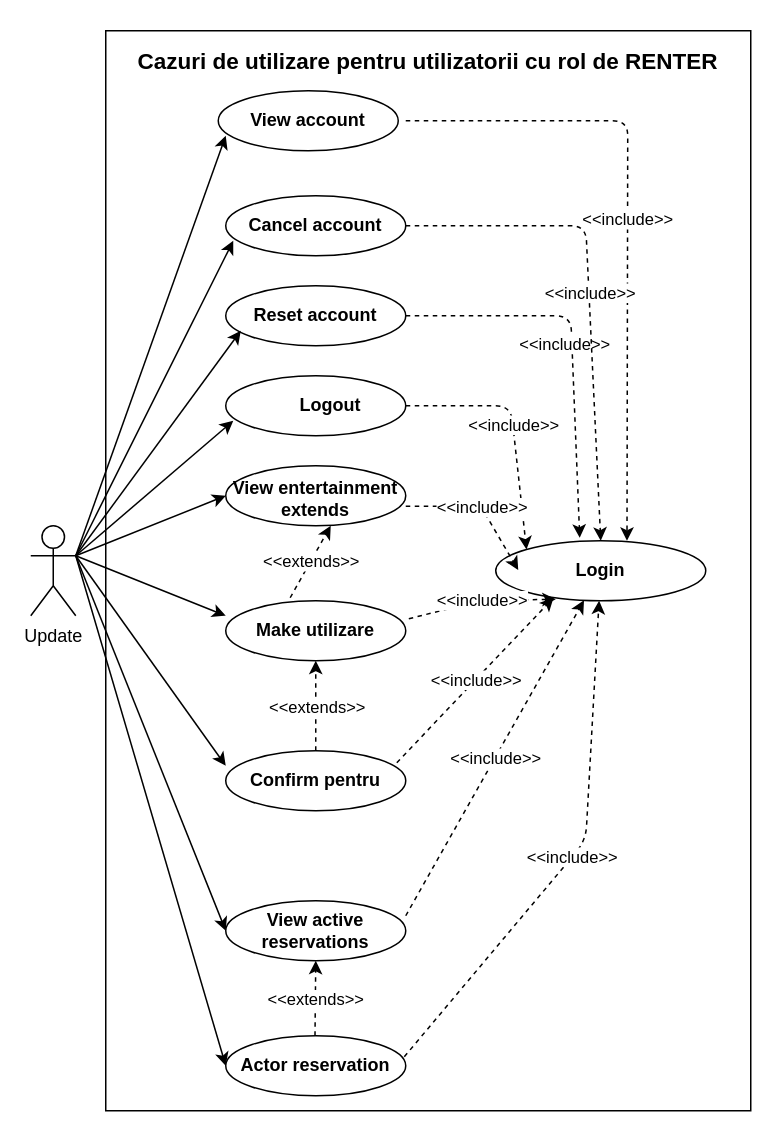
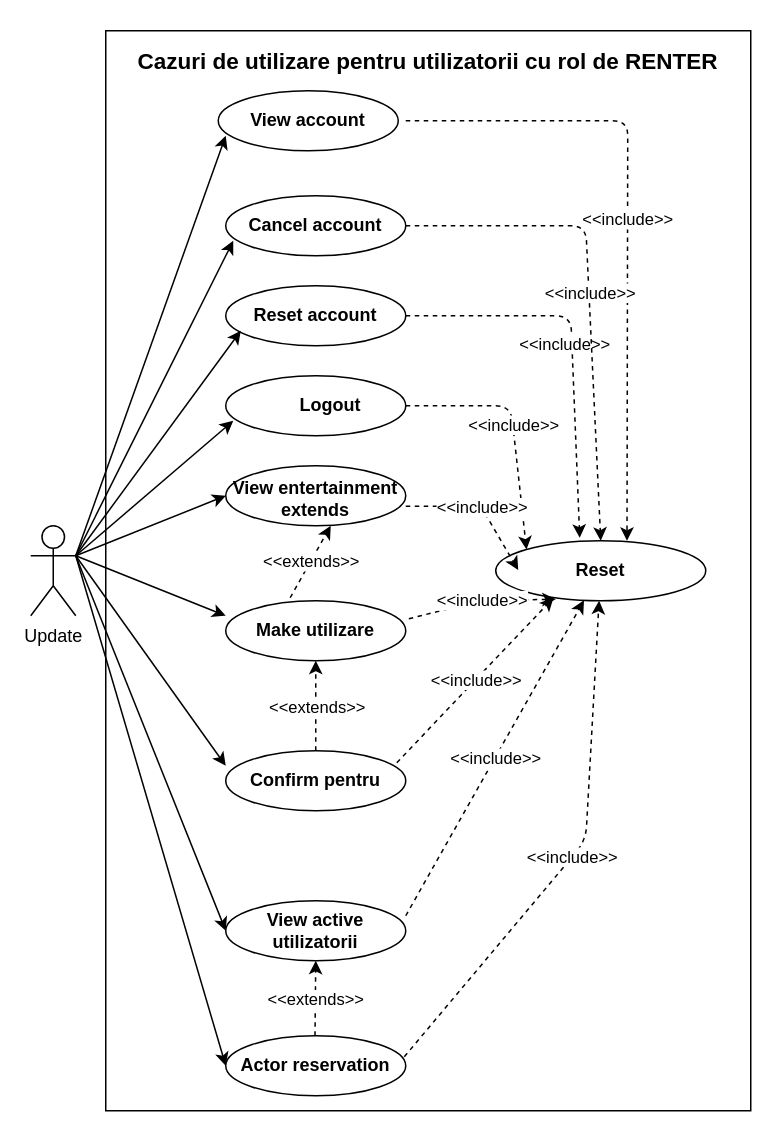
  <mxCell id="0" />
  <mxCell id="1" parent="0" />
  <mxCell id="2" value="" style="rounded=0;whiteSpace=wrap;html=1;" parent="1" vertex="1"><mxGeometry x="70" y="20" width="430" height="720" as="geometry" /></mxCell>
  <mxCell id="3" value="" style="ellipse;whiteSpace=wrap;html=1;" parent="1" vertex="1"><mxGeometry x="150" y="500" width="120" height="40" as="geometry" /></mxCell>
  <mxCell id="4" value="Update" style="shape=umlActor;verticalLabelPosition=bottom;verticalAlign=top;html=1;outlineConnect=0;" parent="1" vertex="1"><mxGeometry x="20" y="350" width="30" height="60" as="geometry" /></mxCell>
  <mxCell id="5" value="" style="ellipse;whiteSpace=wrap;html=1;" parent="1" vertex="1"><mxGeometry x="150" y="190" width="120" height="40" as="geometry" /></mxCell>
  <mxCell id="6" value="" style="ellipse;whiteSpace=wrap;html=1;" parent="1" vertex="1"><mxGeometry x="150" y="400" width="120" height="40" as="geometry" /></mxCell>
  <mxCell id="7" value="" style="ellipse;whiteSpace=wrap;html=1;" parent="1" vertex="1"><mxGeometry x="150" y="130" width="120" height="40" as="geometry" /></mxCell>
  <mxCell id="8" value="" style="ellipse;whiteSpace=wrap;html=1;" parent="1" vertex="1"><mxGeometry x="150" y="250" width="120" height="40" as="geometry" /></mxCell>
  <mxCell id="9" value="" style="ellipse;whiteSpace=wrap;html=1;" parent="1" vertex="1"><mxGeometry x="150" y="310" width="120" height="40" as="geometry" /></mxCell>
  <mxCell id="10" value="" style="ellipse;whiteSpace=wrap;html=1;" parent="1" vertex="1"><mxGeometry x="330" y="360" width="140" height="40" as="geometry" /></mxCell>
  <mxCell id="11" value="Cancel account" style="text;html=1;strokeColor=none;fillColor=none;align=center;verticalAlign=middle;whiteSpace=wrap;rounded=0;fontStyle=1" parent="1" vertex="1"><mxGeometry x="160" y="140" width="100" height="20" as="geometry" /></mxCell>
  <mxCell id="12" value="Reset account" style="text;html=1;strokeColor=none;fillColor=none;align=center;verticalAlign=middle;whiteSpace=wrap;rounded=0;fontStyle=1" parent="1" vertex="1"><mxGeometry x="160" y="200" width="100" height="20" as="geometry" /></mxCell>
  <mxCell id="13" value="Logout" style="text;html=1;strokeColor=none;fillColor=none;align=center;verticalAlign=middle;whiteSpace=wrap;rounded=0;fontStyle=1" parent="1" vertex="1"><mxGeometry x="200" y="260" width="40" height="20" as="geometry" /></mxCell>
  <mxCell id="14" value="View entertainment extends" style="text;html=1;strokeColor=none;fillColor=none;align=center;verticalAlign=middle;whiteSpace=wrap;rounded=0;fontStyle=1" parent="1" vertex="1"><mxGeometry x="150" y="322" width="120" height="20" as="geometry" /></mxCell>
  <mxCell id="15" value="Make utilizare" style="text;html=1;strokeColor=none;fillColor=none;align=center;verticalAlign=middle;whiteSpace=wrap;rounded=0;fontStyle=1" parent="1" vertex="1"><mxGeometry x="160" y="410" width="100" height="20" as="geometry" /></mxCell>
  <mxCell id="16" value="Confirm pentru" style="text;html=1;strokeColor=none;fillColor=none;align=center;verticalAlign=middle;whiteSpace=wrap;rounded=0;fontStyle=1" parent="1" vertex="1"><mxGeometry x="140" y="510" width="140" height="20" as="geometry" /></mxCell>
  <mxCell id="17" value="" style="ellipse;whiteSpace=wrap;html=1;" parent="1" vertex="1"><mxGeometry x="150" y="600" width="120" height="40" as="geometry" /></mxCell>
- <mxCell id="18" value="View active reservations" style="text;html=1;strokeColor=none;fillColor=none;align=center;verticalAlign=middle;whiteSpace=wrap;rounded=0;fontStyle=1" parent="1" vertex="1"><mxGeometry x="150" y="610" width="120" height="20" as="geometry" /></mxCell>
+ <mxCell id="18" value="View active utilizatorii" style="text;html=1;strokeColor=none;fillColor=none;align=center;verticalAlign=middle;whiteSpace=wrap;rounded=0;fontStyle=1" parent="1" vertex="1"><mxGeometry x="150" y="610" width="120" height="20" as="geometry" /></mxCell>
  <mxCell id="19" value="" style="ellipse;whiteSpace=wrap;html=1;" parent="1" vertex="1"><mxGeometry x="150" y="690" width="120" height="40" as="geometry" /></mxCell>
  <mxCell id="20" value="Actor reservation" style="text;html=1;strokeColor=none;fillColor=none;align=center;verticalAlign=middle;whiteSpace=wrap;rounded=0;fontStyle=1" parent="1" vertex="1"><mxGeometry x="155" y="700" width="110" height="20" as="geometry" /></mxCell>
- <mxCell id="21" value="Login" style="text;html=1;strokeColor=none;fillColor=none;align=center;verticalAlign=middle;whiteSpace=wrap;rounded=0;fontStyle=1" parent="1" vertex="1"><mxGeometry x="380" y="370" width="40" height="20" as="geometry" /></mxCell>
+ <mxCell id="21" value="Reset" style="text;html=1;strokeColor=none;fillColor=none;align=center;verticalAlign=middle;whiteSpace=wrap;rounded=0;fontStyle=1" parent="1" vertex="1"><mxGeometry x="380" y="370" width="40" height="20" as="geometry" /></mxCell>
  <mxCell id="22" value="" style="endArrow=classic;html=1;exitX=1;exitY=0.333;exitDx=0;exitDy=0;exitPerimeter=0;" parent="1" source="4" edge="1"><mxGeometry width="50" height="50" relative="1" as="geometry"><mxPoint x="105" y="210" as="sourcePoint" /><mxPoint x="155" y="160" as="targetPoint" /></mxGeometry></mxCell>
  <mxCell id="23" value="" style="endArrow=classic;html=1;" parent="1" edge="1"><mxGeometry width="50" height="50" relative="1" as="geometry"><mxPoint x="50" y="370" as="sourcePoint" /><mxPoint x="160" y="220" as="targetPoint" /></mxGeometry></mxCell>
  <mxCell id="24" value="" style="endArrow=classic;html=1;" parent="1" edge="1"><mxGeometry width="50" height="50" relative="1" as="geometry"><mxPoint x="50" y="370" as="sourcePoint" /><mxPoint x="155" y="280" as="targetPoint" /></mxGeometry></mxCell>
  <mxCell id="25" value="" style="endArrow=classic;html=1;" parent="1" edge="1"><mxGeometry width="50" height="50" relative="1" as="geometry"><mxPoint x="50" y="370" as="sourcePoint" /><mxPoint x="150" y="330" as="targetPoint" /></mxGeometry></mxCell>
  <mxCell id="26" value="" style="endArrow=classic;html=1;" parent="1" edge="1"><mxGeometry width="50" height="50" relative="1" as="geometry"><mxPoint x="50" y="370" as="sourcePoint" /><mxPoint x="150" y="410" as="targetPoint" /></mxGeometry></mxCell>
  <mxCell id="27" value="" style="endArrow=classic;html=1;exitX=1;exitY=0.333;exitDx=0;exitDy=0;exitPerimeter=0;" parent="1" source="4" edge="1"><mxGeometry width="50" height="50" relative="1" as="geometry"><mxPoint x="100" y="560" as="sourcePoint" /><mxPoint x="150" y="510" as="targetPoint" /></mxGeometry></mxCell>
  <mxCell id="28" value="" style="endArrow=classic;html=1;" parent="1" edge="1"><mxGeometry width="50" height="50" relative="1" as="geometry"><mxPoint x="50" y="370" as="sourcePoint" /><mxPoint x="150" y="620" as="targetPoint" /></mxGeometry></mxCell>
  <mxCell id="29" value="" style="endArrow=classic;html=1;" parent="1" edge="1"><mxGeometry width="50" height="50" relative="1" as="geometry"><mxPoint x="50" y="370" as="sourcePoint" /><mxPoint x="150" y="710" as="targetPoint" /></mxGeometry></mxCell>
  <mxCell id="30" value="" style="endArrow=classic;html=1;dashed=1;entryX=0.625;entryY=0;entryDx=0;entryDy=0;entryPerimeter=0;" parent="1" target="10" edge="1"><mxGeometry relative="1" as="geometry"><mxPoint x="270" y="80" as="sourcePoint" /><mxPoint x="385" y="149.5" as="targetPoint" /><Array as="points"><mxPoint x="418" y="80" /></Array></mxGeometry></mxCell>
  <mxCell id="31" value="&amp;lt;&amp;lt;include&amp;gt;&amp;gt;" style="edgeLabel;resizable=0;html=1;align=center;verticalAlign=middle;" parent="30" connectable="0" vertex="1"><mxGeometry relative="1" as="geometry" /></mxCell>
  <mxCell id="32" value="" style="endArrow=classic;html=1;dashed=1;entryX=0.4;entryY=-0.05;entryDx=0;entryDy=0;entryPerimeter=0;exitX=1;exitY=0.5;exitDx=0;exitDy=0;" parent="1" source="5" target="10" edge="1"><mxGeometry relative="1" as="geometry"><mxPoint x="260" y="279" as="sourcePoint" /><mxPoint x="360" y="279" as="targetPoint" /><Array as="points"><mxPoint x="380" y="210" /></Array></mxGeometry></mxCell>
  <mxCell id="33" value="&amp;lt;&amp;lt;include&amp;gt;&amp;gt;" style="edgeLabel;resizable=0;html=1;align=center;verticalAlign=middle;" parent="32" connectable="0" vertex="1"><mxGeometry relative="1" as="geometry"><mxPoint x="-5" as="offset" /></mxGeometry></mxCell>
  <mxCell id="34" value="" style="endArrow=classic;html=1;dashed=1;entryX=0;entryY=0;entryDx=0;entryDy=0;exitX=1;exitY=0.5;exitDx=0;exitDy=0;" parent="1" source="8" target="10" edge="1"><mxGeometry relative="1" as="geometry"><mxPoint x="265" y="290" as="sourcePoint" /><mxPoint x="365" y="290" as="targetPoint" /><Array as="points"><mxPoint x="340" y="270" /></Array></mxGeometry></mxCell>
  <mxCell id="35" value="&amp;lt;&amp;lt;include&amp;gt;&amp;gt;" style="edgeLabel;resizable=0;html=1;align=center;verticalAlign=middle;" parent="34" connectable="0" vertex="1"><mxGeometry relative="1" as="geometry" /></mxCell>
  <mxCell id="36" value="" style="endArrow=classic;html=1;dashed=1;exitX=1;exitY=0.75;exitDx=0;exitDy=0;" parent="1" source="14" edge="1"><mxGeometry relative="1" as="geometry"><mxPoint x="245" y="379.5" as="sourcePoint" /><mxPoint x="345" y="379.5" as="targetPoint" /><Array as="points"><mxPoint x="320" y="337" /></Array></mxGeometry></mxCell>
  <mxCell id="37" value="&amp;lt;&amp;lt;include&amp;gt;&amp;gt;" style="edgeLabel;resizable=0;html=1;align=center;verticalAlign=middle;" parent="36" connectable="0" vertex="1"><mxGeometry relative="1" as="geometry" /></mxCell>
  <mxCell id="38" value="" style="endArrow=classic;html=1;dashed=1;exitX=1.017;exitY=0.3;exitDx=0;exitDy=0;exitPerimeter=0;" parent="1" source="6" edge="1"><mxGeometry relative="1" as="geometry"><mxPoint x="270" y="399" as="sourcePoint" /><mxPoint x="370" y="399" as="targetPoint" /><Array as="points"><mxPoint x="320" y="400" /></Array></mxGeometry></mxCell>
  <mxCell id="39" value="&amp;lt;&amp;lt;include&amp;gt;&amp;gt;" style="edgeLabel;resizable=0;html=1;align=center;verticalAlign=middle;" parent="38" connectable="0" vertex="1"><mxGeometry relative="1" as="geometry" /></mxCell>
  <mxCell id="40" value="" style="endArrow=classic;html=1;dashed=1;exitX=0.358;exitY=-0.05;exitDx=0;exitDy=0;exitPerimeter=0;" parent="1" source="6" edge="1"><mxGeometry relative="1" as="geometry"><mxPoint x="120" y="350" as="sourcePoint" /><mxPoint x="220" y="350" as="targetPoint" /><Array as="points" /></mxGeometry></mxCell>
  <mxCell id="41" value="&amp;lt;&amp;lt;extends&amp;gt;&amp;gt;" style="edgeLabel;resizable=0;html=1;align=center;verticalAlign=middle;" parent="40" connectable="0" vertex="1"><mxGeometry relative="1" as="geometry" /></mxCell>
  <mxCell id="42" value="" style="endArrow=classic;html=1;dashed=1;entryX=0.275;entryY=0.95;entryDx=0;entryDy=0;exitX=0.886;exitY=-0.1;exitDx=0;exitDy=0;exitPerimeter=0;entryPerimeter=0;" parent="1" source="16" target="10" edge="1"><mxGeometry relative="1" as="geometry"><mxPoint x="410" y="510" as="sourcePoint" /><mxPoint x="510" y="510" as="targetPoint" /><Array as="points" /></mxGeometry></mxCell>
  <mxCell id="43" value="&amp;lt;&amp;lt;include&amp;gt;&amp;gt;" style="edgeLabel;resizable=0;html=1;align=center;verticalAlign=middle;" parent="42" connectable="0" vertex="1"><mxGeometry relative="1" as="geometry" /></mxCell>
  <mxCell id="44" value="" style="endArrow=classic;html=1;dashed=1;entryX=0.5;entryY=1;entryDx=0;entryDy=0;exitX=0.5;exitY=0;exitDx=0;exitDy=0;" parent="1" source="3" target="6" edge="1"><mxGeometry relative="1" as="geometry"><mxPoint x="420" y="520" as="sourcePoint" /><mxPoint x="520" y="520" as="targetPoint" /><Array as="points" /></mxGeometry></mxCell>
  <mxCell id="45" value="&amp;lt;&amp;lt;extends&amp;gt;&amp;gt;" style="edgeLabel;resizable=0;html=1;align=center;verticalAlign=middle;" parent="44" connectable="0" vertex="1"><mxGeometry relative="1" as="geometry" /></mxCell>
  <mxCell id="46" value="" style="endArrow=classic;html=1;dashed=1;exitX=1;exitY=0;exitDx=0;exitDy=0;" parent="1" source="18" target="10" edge="1"><mxGeometry relative="1" as="geometry"><mxPoint x="430" y="530" as="sourcePoint" /><mxPoint x="530" y="530" as="targetPoint" /><Array as="points" /></mxGeometry></mxCell>
  <mxCell id="47" value="&amp;lt;&amp;lt;include&amp;gt;&amp;gt;" style="edgeLabel;resizable=0;html=1;align=center;verticalAlign=middle;" parent="46" connectable="0" vertex="1"><mxGeometry relative="1" as="geometry" /></mxCell>
  <mxCell id="48" value="" style="endArrow=classic;html=1;dashed=1;exitX=0.992;exitY=0.35;exitDx=0;exitDy=0;exitPerimeter=0;" parent="1" source="19" target="10" edge="1"><mxGeometry relative="1" as="geometry"><mxPoint x="440" y="540" as="sourcePoint" /><mxPoint x="540" y="540" as="targetPoint" /><Array as="points"><mxPoint x="390" y="560" /></Array></mxGeometry></mxCell>
  <mxCell id="49" value="&amp;lt;&amp;lt;include&amp;gt;&amp;gt;" style="edgeLabel;resizable=0;html=1;align=center;verticalAlign=middle;" parent="48" connectable="0" vertex="1"><mxGeometry relative="1" as="geometry" /></mxCell>
  <mxCell id="50" value="Cazuri de utilizare pentru utilizatorii cu rol de RENTER" style="text;html=1;strokeColor=none;fillColor=none;align=center;verticalAlign=middle;whiteSpace=wrap;rounded=0;fontSize=15;fontStyle=1" parent="1" vertex="1"><mxGeometry x="90" y="30" width="390" height="20" as="geometry" /></mxCell>
  <mxCell id="51" value="" style="endArrow=classic;html=1;dashed=1;exitX=0.5;exitY=0;exitDx=0;exitDy=0;" parent="1" edge="1"><mxGeometry relative="1" as="geometry"><mxPoint x="209.5" y="690" as="sourcePoint" /><mxPoint x="210" y="640" as="targetPoint" /><Array as="points" /></mxGeometry></mxCell>
  <mxCell id="52" value="&amp;lt;&amp;lt;extends&amp;gt;&amp;gt;" style="edgeLabel;resizable=0;html=1;align=center;verticalAlign=middle;" parent="51" connectable="0" vertex="1"><mxGeometry relative="1" as="geometry" /></mxCell>
  <mxCell id="53" value="" style="ellipse;whiteSpace=wrap;html=1;" vertex="1" parent="1"><mxGeometry x="145" y="60" width="120" height="40" as="geometry" /></mxCell>
  <mxCell id="54" value="View account" style="text;html=1;strokeColor=none;fillColor=none;align=center;verticalAlign=middle;whiteSpace=wrap;rounded=0;fontStyle=1" vertex="1" parent="1"><mxGeometry x="155" y="70" width="100" height="20" as="geometry" /></mxCell>
  <mxCell id="55" value="" style="endArrow=classic;html=1;dashed=1;entryX=0.5;entryY=0;entryDx=0;entryDy=0;" edge="1" parent="1" target="10"><mxGeometry relative="1" as="geometry"><mxPoint x="270" y="150" as="sourcePoint" /><mxPoint x="417.5" y="430" as="targetPoint" /><Array as="points"><mxPoint x="390" y="150" /></Array></mxGeometry></mxCell>
  <mxCell id="56" value="&amp;lt;&amp;lt;include&amp;gt;&amp;gt;" style="edgeLabel;resizable=0;html=1;align=center;verticalAlign=middle;" connectable="0" vertex="1" parent="55"><mxGeometry relative="1" as="geometry" /></mxCell>
  <mxCell id="57" value="" style="endArrow=classic;html=1;" edge="1" parent="1"><mxGeometry width="50" height="50" relative="1" as="geometry"><mxPoint x="50" y="370" as="sourcePoint" /><mxPoint x="150" y="90" as="targetPoint" /></mxGeometry></mxCell>
